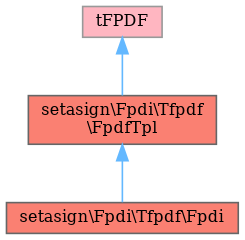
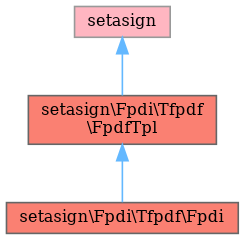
  digraph {
    rankdir=TB
    fontname="DejaVu Serif"
    node [color=grey40 fillcolor=salmon fontname="DejaVu Serif" fontsize=10 shape=box style=filled]
    edge [color=steelblue1 dir=back fontname="DejaVu Serif" fontsize=10 labelfontname=Helvetica labelfontsize=10 style=solid]
-   n1 [color=grey60 fillcolor=lightpink height=0.2 label=tFPDF width=0.4]
+   n1 [color=grey60 fillcolor=lightpink height=0.2 label=setasign width=0.4]
    n2 [height=0.2 label="setasign\\Fpdi\\Tfpdf\l\\FpdfTpl" width=0.4]
    n3 [height=0.2 label="setasign\\Fpdi\\Tfpdf\\Fpdi" width=0.4]
    n1 -> n2
    n2 -> n3
  }
